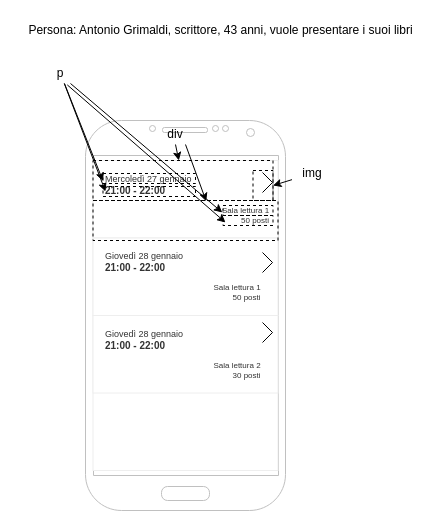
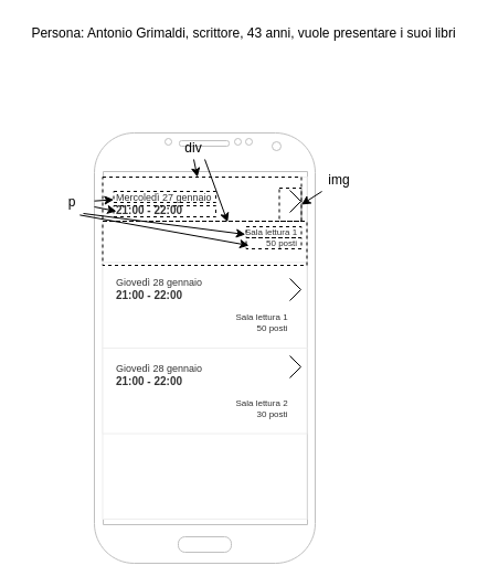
  <mxCell id="0" />
  <mxCell id="1" parent="0" />
  <mxCell id="2" value="Persona: Antonio Grimaldi, scrittore, 43 anni, vuole presentare i suoi libri" style="text;html=1;resizable=0;autosize=1;align=center;verticalAlign=middle;points=[];fillColor=none;strokeColor=none;rounded=0;" vertex="1" parent="1"><mxGeometry x="20" y="20" width="400" height="20" as="geometry" /></mxCell>
  <mxCell id="3" value="" style="verticalLabelPosition=bottom;verticalAlign=top;html=1;shadow=0;dashed=0;strokeWidth=1;shape=mxgraph.android.phone2;strokeColor=#c0c0c0;" vertex="1" parent="1"><mxGeometry x="85" y="120" width="200" height="390" as="geometry" /></mxCell>
  <mxCell id="4" value="" style="strokeWidth=1;html=1;shadow=0;dashed=0;shape=mxgraph.android.rrect;rSize=0;strokeColor=#eeeeee;fillColor=#ffffff;gradientColor=none;" vertex="1" parent="1"><mxGeometry x="92.5" y="160" width="185" height="310" as="geometry" /></mxCell>
  <mxCell id="5" value="&lt;font style=&quot;font-size: 9px&quot;&gt;Mercoledì 27 gennaio&amp;nbsp; &amp;nbsp; &amp;nbsp; &amp;nbsp; &amp;nbsp; &amp;nbsp; &amp;nbsp; &amp;nbsp; &amp;nbsp; &amp;nbsp; &amp;nbsp; &amp;nbsp; &amp;nbsp; &amp;nbsp; &amp;nbsp; &amp;nbsp;&lt;/font&gt;&lt;br&gt;&lt;font style=&quot;font-size: 10px&quot;&gt;&lt;b&gt;21:00 - 22:00&lt;/b&gt;&lt;/font&gt;&lt;br&gt;&lt;br&gt;&lt;div style=&quot;text-align: right&quot;&gt;&lt;span&gt;Sala lettura 1&lt;/span&gt;&lt;/div&gt;&lt;div style=&quot;text-align: right&quot;&gt;&lt;span&gt;50 posti&lt;/span&gt;&lt;/div&gt;" style="strokeColor=inherit;fillColor=inherit;gradientColor=inherit;strokeWidth=1;html=1;shadow=0;dashed=0;shape=mxgraph.android.rrect;rSize=0;align=left;spacingLeft=10;fontSize=8;fontColor=#333333;" vertex="1" parent="4"><mxGeometry width="185" height="77.5" as="geometry" /></mxCell>
  <mxCell id="6" value="&lt;font style=&quot;font-size: 9px&quot;&gt;Giovedì 28 gennaio&amp;nbsp; &amp;nbsp; &amp;nbsp; &amp;nbsp; &amp;nbsp; &amp;nbsp; &amp;nbsp; &amp;nbsp; &amp;nbsp; &amp;nbsp; &amp;nbsp; &amp;nbsp; &amp;nbsp; &amp;nbsp; &amp;nbsp; &amp;nbsp;&lt;/font&gt;&lt;br&gt;&lt;font style=&quot;font-size: 10px&quot;&gt;&lt;b&gt;21:00 - 22:00&lt;/b&gt;&lt;/font&gt;&lt;br&gt;&lt;br&gt;&lt;div style=&quot;text-align: right&quot;&gt;Sala lettura 1&lt;/div&gt;&lt;div style=&quot;text-align: right&quot;&gt;50 posti&lt;/div&gt;" style="strokeColor=inherit;fillColor=inherit;gradientColor=inherit;strokeWidth=1;html=1;shadow=0;dashed=0;shape=mxgraph.android.rrect;rSize=0;align=left;spacingLeft=10;fontSize=8;fontColor=#333333;" vertex="1" parent="4"><mxGeometry y="77.5" width="185" height="77.5" as="geometry" /></mxCell>
  <mxCell id="7" value="&lt;font style=&quot;font-size: 9px&quot;&gt;Giovedì 28 gennaio&amp;nbsp; &amp;nbsp; &amp;nbsp; &amp;nbsp; &amp;nbsp; &amp;nbsp; &amp;nbsp; &amp;nbsp; &amp;nbsp; &amp;nbsp; &amp;nbsp; &amp;nbsp; &amp;nbsp; &amp;nbsp; &amp;nbsp; &amp;nbsp;&lt;/font&gt;&lt;br&gt;&lt;font style=&quot;font-size: 10px&quot;&gt;&lt;b&gt;21:00 - 22:00&lt;/b&gt;&lt;/font&gt;&lt;br&gt;&lt;br&gt;&lt;div style=&quot;text-align: right&quot;&gt;Sala lettura 2&lt;/div&gt;&lt;div style=&quot;text-align: right&quot;&gt;30 posti&lt;/div&gt;" style="strokeColor=inherit;fillColor=inherit;gradientColor=inherit;strokeWidth=1;html=1;shadow=0;dashed=0;shape=mxgraph.android.rrect;rSize=0;align=left;spacingLeft=10;fontSize=8;fontColor=#333333;" vertex="1" parent="4"><mxGeometry y="155" width="185" height="77.5" as="geometry" /></mxCell>
  <mxCell id="8" value="" style="rounded=0;whiteSpace=wrap;html=1;dashed=1;fillColor=none;" vertex="1" parent="4"><mxGeometry width="180" height="40" as="geometry" /></mxCell>
  <mxCell id="9" value="" style="rounded=0;whiteSpace=wrap;html=1;dashed=1;fillColor=none;" vertex="1" parent="4"><mxGeometry y="40" width="185" height="40" as="geometry" /></mxCell>
  <mxCell id="10" value="" style="rounded=0;whiteSpace=wrap;html=1;dashed=1;fillColor=none;" vertex="1" parent="4"><mxGeometry x="130" y="45" width="50" height="10" as="geometry" /></mxCell>
  <mxCell id="11" value="" style="rounded=0;whiteSpace=wrap;html=1;dashed=1;fillColor=none;" vertex="1" parent="4"><mxGeometry x="130" y="55" width="50" height="10" as="geometry" /></mxCell>
  <mxCell id="12" value="" style="rounded=0;whiteSpace=wrap;html=1;dashed=1;fillColor=none;" vertex="1" parent="4"><mxGeometry x="160" y="10" width="20" height="30" as="geometry" /></mxCell>
  <mxCell id="13" value="div" style="text;html=1;strokeColor=none;fillColor=none;align=center;verticalAlign=middle;whiteSpace=wrap;rounded=0;dashed=1;" vertex="1" parent="4"><mxGeometry x="62.5" y="-36" width="40" height="20" as="geometry" /></mxCell>
  <mxCell id="14" value="" style="endArrow=classic;html=1;exitX=0.5;exitY=1;exitDx=0;exitDy=0;" edge="1" parent="4" source="13" target="8"><mxGeometry width="50" height="50" relative="1" as="geometry"><mxPoint x="52.5" y="50" as="sourcePoint" /><mxPoint x="102.5" as="targetPoint" /></mxGeometry></mxCell>
  <mxCell id="15" value="" style="endArrow=classic;html=1;exitX=0.75;exitY=1;exitDx=0;exitDy=0;entryX=0.612;entryY=0.02;entryDx=0;entryDy=0;entryPerimeter=0;" edge="1" parent="4" source="13" target="9"><mxGeometry width="50" height="50" relative="1" as="geometry"><mxPoint x="92.5" y="9" as="sourcePoint" /><mxPoint x="92.857" y="10" as="targetPoint" /></mxGeometry></mxCell>
  <mxCell id="16" value="" style="endArrow=none;html=1;" edge="1" parent="1"><mxGeometry width="50" height="50" relative="1" as="geometry"><mxPoint x="262" y="192" as="sourcePoint" /><mxPoint x="272" y="182" as="targetPoint" /></mxGeometry></mxCell>
  <mxCell id="17" value="" style="endArrow=none;html=1;" edge="1" parent="1"><mxGeometry width="50" height="50" relative="1" as="geometry"><mxPoint x="262" y="172" as="sourcePoint" /><mxPoint x="272" y="182" as="targetPoint" /></mxGeometry></mxCell>
  <mxCell id="18" value="" style="endArrow=none;html=1;" edge="1" parent="1"><mxGeometry width="50" height="50" relative="1" as="geometry"><mxPoint x="262" y="272" as="sourcePoint" /><mxPoint x="272" y="262" as="targetPoint" /></mxGeometry></mxCell>
  <mxCell id="19" value="" style="endArrow=none;html=1;" edge="1" parent="1"><mxGeometry width="50" height="50" relative="1" as="geometry"><mxPoint x="262" y="252" as="sourcePoint" /><mxPoint x="272" y="262" as="targetPoint" /></mxGeometry></mxCell>
  <mxCell id="20" value="" style="endArrow=none;html=1;" edge="1" parent="1"><mxGeometry width="50" height="50" relative="1" as="geometry"><mxPoint x="262" y="342" as="sourcePoint" /><mxPoint x="272" y="332" as="targetPoint" /></mxGeometry></mxCell>
  <mxCell id="21" value="" style="endArrow=none;html=1;" edge="1" parent="1"><mxGeometry width="50" height="50" relative="1" as="geometry"><mxPoint x="262" y="322" as="sourcePoint" /><mxPoint x="272" y="332" as="targetPoint" /></mxGeometry></mxCell>
  <mxCell id="22" value="" style="rounded=0;whiteSpace=wrap;html=1;dashed=1;fillColor=none;" vertex="1" parent="1"><mxGeometry x="102.5" y="173" width="92.5" height="10" as="geometry" /></mxCell>
  <mxCell id="23" value="" style="rounded=0;whiteSpace=wrap;html=1;dashed=1;fillColor=none;" vertex="1" parent="1"><mxGeometry x="102.5" y="186" width="92.5" height="10" as="geometry" /></mxCell>
- <mxCell id="24" value="p" style="text;html=1;strokeColor=none;fillColor=none;align=center;verticalAlign=middle;whiteSpace=wrap;rounded=0;dashed=1;" vertex="1" parent="1"><mxGeometry x="40" y="63" width="40" height="20" as="geometry" /></mxCell>
+ <mxCell id="24" value="p" style="text;html=1;strokeColor=none;fillColor=none;align=center;verticalAlign=middle;whiteSpace=wrap;rounded=0;dashed=1;" vertex="1" parent="1"><mxGeometry x="45" y="173" width="40" height="20" as="geometry" /></mxCell>
  <mxCell id="25" value="" style="endArrow=classic;html=1;entryX=0;entryY=0.75;entryDx=0;entryDy=0;" edge="1" parent="1" source="24" target="22"><mxGeometry width="50" height="50" relative="1" as="geometry"><mxPoint x="145" y="210" as="sourcePoint" /><mxPoint x="195" y="160" as="targetPoint" /></mxGeometry></mxCell>
  <mxCell id="26" value="" style="endArrow=classic;html=1;" edge="1" parent="1" source="24"><mxGeometry width="50" height="50" relative="1" as="geometry"><mxPoint x="95" y="191.667" as="sourcePoint" /><mxPoint x="105" y="191" as="targetPoint" /></mxGeometry></mxCell>
  <mxCell id="27" value="" style="endArrow=classic;html=1;exitX=0.75;exitY=1;exitDx=0;exitDy=0;entryX=-0.014;entryY=-0.3;entryDx=0;entryDy=0;entryPerimeter=0;" edge="1" parent="1" source="24" target="11"><mxGeometry width="50" height="50" relative="1" as="geometry"><mxPoint x="95" y="197" as="sourcePoint" /><mxPoint x="115" y="201" as="targetPoint" /></mxGeometry></mxCell>
  <mxCell id="28" value="" style="endArrow=classic;html=1;exitX=0.67;exitY=1.07;exitDx=0;exitDy=0;exitPerimeter=0;" edge="1" parent="1" source="24"><mxGeometry width="50" height="50" relative="1" as="geometry"><mxPoint x="85" y="203" as="sourcePoint" /><mxPoint x="225" y="222" as="targetPoint" /></mxGeometry></mxCell>
- <mxCell id="29" value="img" style="text;html=1;strokeColor=none;fillColor=none;align=center;verticalAlign=middle;whiteSpace=wrap;rounded=0;dashed=1;" vertex="1" parent="1"><mxGeometry x="291.5" y="163" width="40" height="20" as="geometry" /></mxCell>
+ <mxCell id="29" value="img" style="text;html=1;strokeColor=none;fillColor=none;align=center;verticalAlign=middle;whiteSpace=wrap;rounded=0;dashed=1;" vertex="1" parent="1"><mxGeometry x="286.5" y="153" width="40" height="20" as="geometry" /></mxCell>
  <mxCell id="30" value="" style="endArrow=classic;html=1;entryX=1;entryY=0.5;entryDx=0;entryDy=0;" edge="1" parent="1" source="29" target="12"><mxGeometry width="50" height="50" relative="1" as="geometry"><mxPoint x="145" y="210" as="sourcePoint" /><mxPoint x="195" y="160" as="targetPoint" /></mxGeometry></mxCell>
